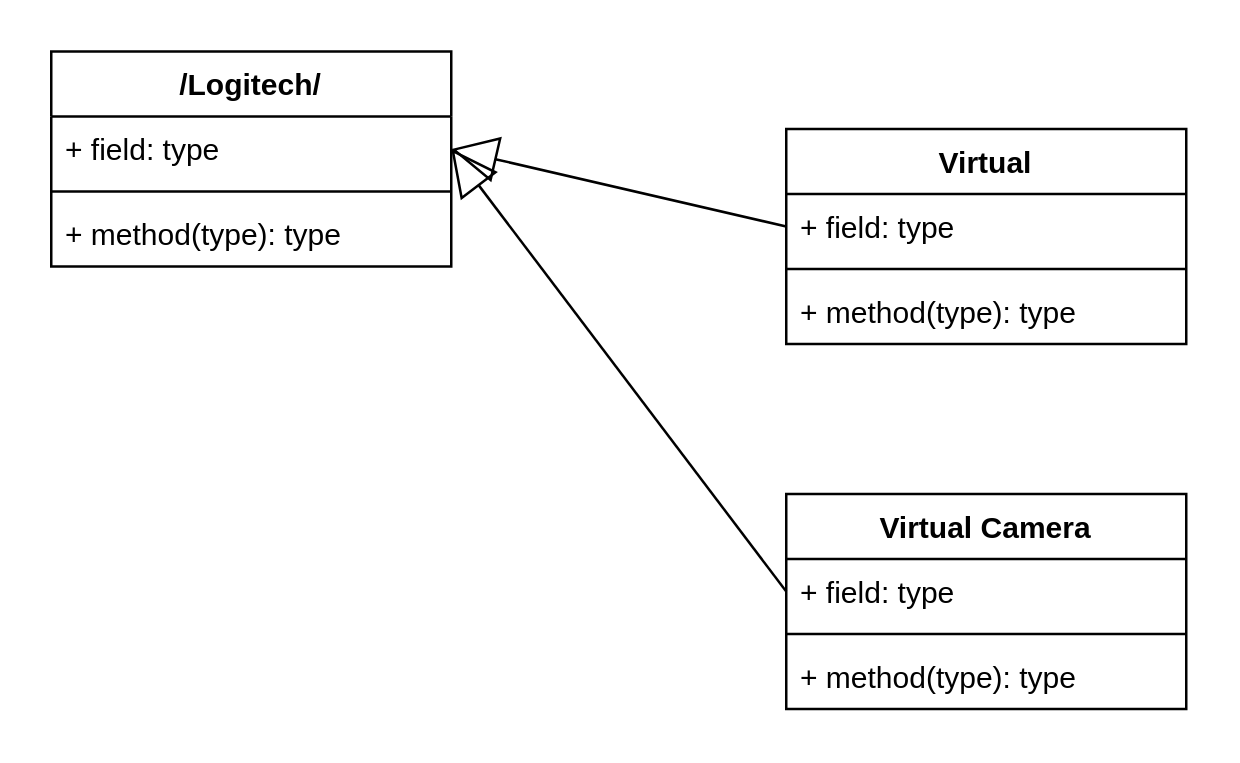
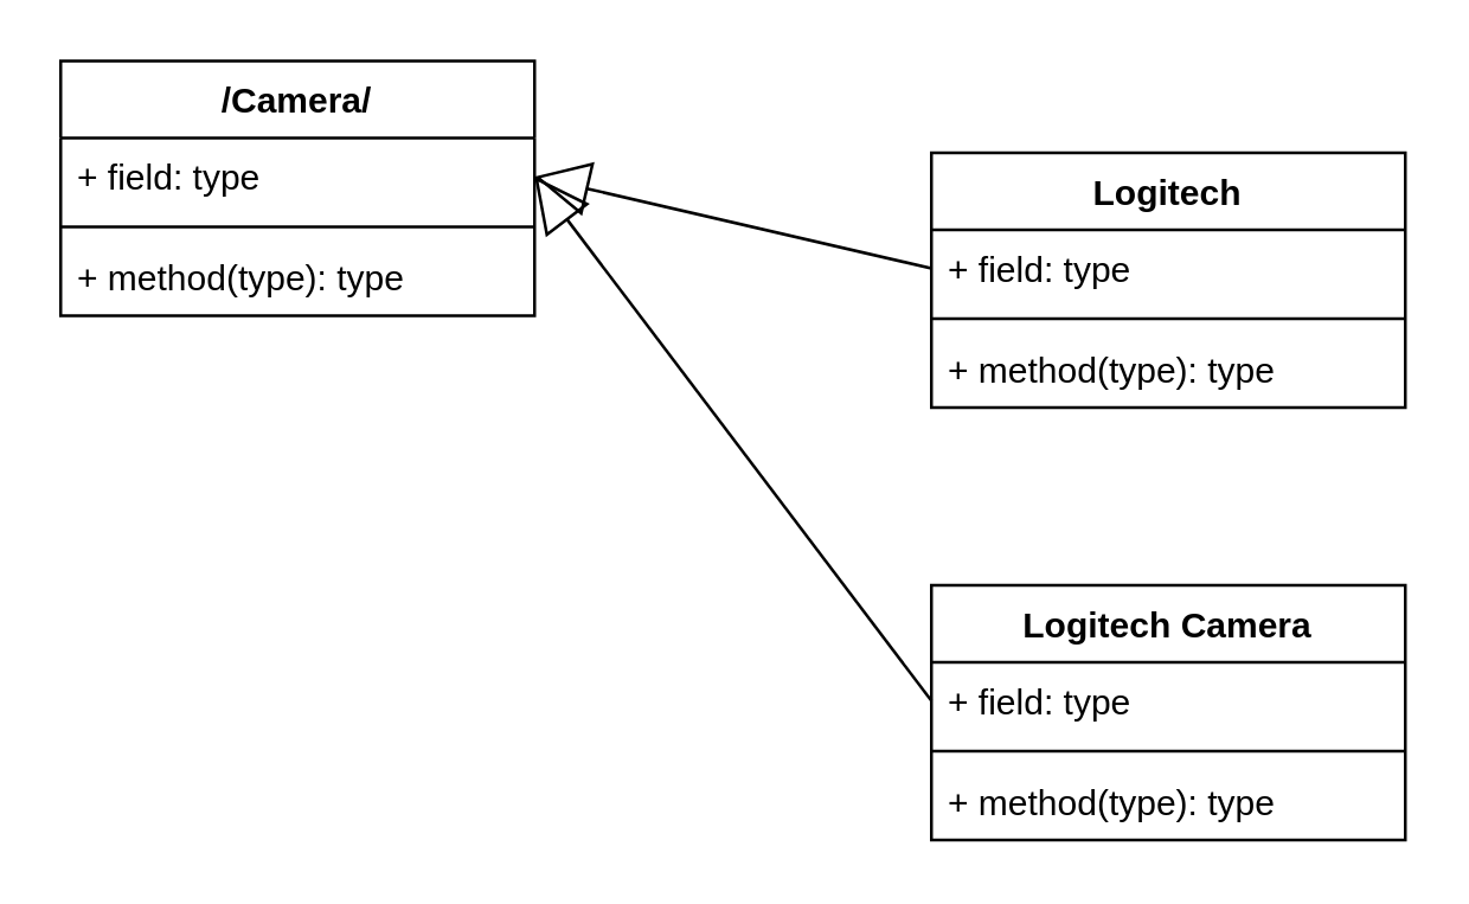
  <mxCell id="0" />
  <mxCell id="1" parent="0" />
- <mxCell id="2" value="/Logitech/" style="swimlane;fontStyle=1;align=center;verticalAlign=top;childLayout=stackLayout;horizontal=1;startSize=26;horizontalStack=0;resizeParent=1;resizeParentMax=0;resizeLast=0;collapsible=1;marginBottom=0;" vertex="1" parent="1"><mxGeometry x="20" y="20" width="160" height="86" as="geometry"><mxRectangle x="190" y="350" width="90" height="26" as="alternateBounds" /></mxGeometry></mxCell>
+ <mxCell id="2" value="/Camera/" style="swimlane;fontStyle=1;align=center;verticalAlign=top;childLayout=stackLayout;horizontal=1;startSize=26;horizontalStack=0;resizeParent=1;resizeParentMax=0;resizeLast=0;collapsible=1;marginBottom=0;" vertex="1" parent="1"><mxGeometry x="20" y="20" width="160" height="86" as="geometry"><mxRectangle x="190" y="350" width="90" height="26" as="alternateBounds" /></mxGeometry></mxCell>
  <mxCell id="3" value="+ field: type" style="text;strokeColor=none;fillColor=none;align=left;verticalAlign=top;spacingLeft=4;spacingRight=4;overflow=hidden;rotatable=0;points=[[0,0.5],[1,0.5]];portConstraint=eastwest;" vertex="1" parent="2"><mxGeometry y="26" width="160" height="26" as="geometry" /></mxCell>
  <mxCell id="4" value="" style="line;strokeWidth=1;fillColor=none;align=left;verticalAlign=middle;spacingTop=-1;spacingLeft=3;spacingRight=3;rotatable=0;labelPosition=right;points=[];portConstraint=eastwest;" vertex="1" parent="2"><mxGeometry y="52" width="160" height="8" as="geometry" /></mxCell>
  <mxCell id="5" value="+ method(type): type" style="text;strokeColor=none;fillColor=none;align=left;verticalAlign=top;spacingLeft=4;spacingRight=4;overflow=hidden;rotatable=0;points=[[0,0.5],[1,0.5]];portConstraint=eastwest;" vertex="1" parent="2"><mxGeometry y="60" width="160" height="26" as="geometry" /></mxCell>
- <mxCell id="6" value="Virtual Camera" style="swimlane;fontStyle=1;align=center;verticalAlign=top;childLayout=stackLayout;horizontal=1;startSize=26;horizontalStack=0;resizeParent=1;resizeParentMax=0;resizeLast=0;collapsible=1;marginBottom=0;" vertex="1" parent="1"><mxGeometry x="314" y="197" width="160" height="86" as="geometry" /></mxCell>
+ <mxCell id="6" value="Logitech Camera" style="swimlane;fontStyle=1;align=center;verticalAlign=top;childLayout=stackLayout;horizontal=1;startSize=26;horizontalStack=0;resizeParent=1;resizeParentMax=0;resizeLast=0;collapsible=1;marginBottom=0;" vertex="1" parent="1"><mxGeometry x="314" y="197" width="160" height="86" as="geometry" /></mxCell>
  <mxCell id="7" value="+ field: type" style="text;strokeColor=none;fillColor=none;align=left;verticalAlign=top;spacingLeft=4;spacingRight=4;overflow=hidden;rotatable=0;points=[[0,0.5],[1,0.5]];portConstraint=eastwest;" vertex="1" parent="6"><mxGeometry y="26" width="160" height="26" as="geometry" /></mxCell>
  <mxCell id="8" value="" style="line;strokeWidth=1;fillColor=none;align=left;verticalAlign=middle;spacingTop=-1;spacingLeft=3;spacingRight=3;rotatable=0;labelPosition=right;points=[];portConstraint=eastwest;" vertex="1" parent="6"><mxGeometry y="52" width="160" height="8" as="geometry" /></mxCell>
  <mxCell id="9" value="+ method(type): type" style="text;strokeColor=none;fillColor=none;align=left;verticalAlign=top;spacingLeft=4;spacingRight=4;overflow=hidden;rotatable=0;points=[[0,0.5],[1,0.5]];portConstraint=eastwest;" vertex="1" parent="6"><mxGeometry y="60" width="160" height="26" as="geometry" /></mxCell>
- <mxCell id="10" value="Virtual" style="swimlane;fontStyle=1;align=center;verticalAlign=top;childLayout=stackLayout;horizontal=1;startSize=26;horizontalStack=0;resizeParent=1;resizeParentMax=0;resizeLast=0;collapsible=1;marginBottom=0;" vertex="1" parent="1"><mxGeometry x="314" y="51" width="160" height="86" as="geometry" /></mxCell>
+ <mxCell id="10" value="Logitech" style="swimlane;fontStyle=1;align=center;verticalAlign=top;childLayout=stackLayout;horizontal=1;startSize=26;horizontalStack=0;resizeParent=1;resizeParentMax=0;resizeLast=0;collapsible=1;marginBottom=0;" vertex="1" parent="1"><mxGeometry x="314" y="51" width="160" height="86" as="geometry" /></mxCell>
  <mxCell id="11" value="+ field: type" style="text;strokeColor=none;fillColor=none;align=left;verticalAlign=top;spacingLeft=4;spacingRight=4;overflow=hidden;rotatable=0;points=[[0,0.5],[1,0.5]];portConstraint=eastwest;" vertex="1" parent="10"><mxGeometry y="26" width="160" height="26" as="geometry" /></mxCell>
  <mxCell id="12" value="" style="line;strokeWidth=1;fillColor=none;align=left;verticalAlign=middle;spacingTop=-1;spacingLeft=3;spacingRight=3;rotatable=0;labelPosition=right;points=[];portConstraint=eastwest;" vertex="1" parent="10"><mxGeometry y="52" width="160" height="8" as="geometry" /></mxCell>
  <mxCell id="13" value="+ method(type): type" style="text;strokeColor=none;fillColor=none;align=left;verticalAlign=top;spacingLeft=4;spacingRight=4;overflow=hidden;rotatable=0;points=[[0,0.5],[1,0.5]];portConstraint=eastwest;" vertex="1" parent="10"><mxGeometry y="60" width="160" height="26" as="geometry" /></mxCell>
  <mxCell id="14" value="" style="endArrow=block;endSize=16;endFill=0;html=1;exitX=0;exitY=0.5;exitDx=0;exitDy=0;entryX=1;entryY=0.5;entryDx=0;entryDy=0;" edge="1" parent="1" source="11" target="3"><mxGeometry y="-19" width="160" relative="1" as="geometry"><mxPoint x="144" y="-199" as="sourcePoint" /><mxPoint x="64" y="-313" as="targetPoint" /><mxPoint as="offset" /></mxGeometry></mxCell>
  <mxCell id="15" value="" style="endArrow=block;endSize=16;endFill=0;html=1;entryX=1;entryY=0.5;entryDx=0;entryDy=0;exitX=0;exitY=0.5;exitDx=0;exitDy=0;" edge="1" parent="1" source="7" target="3"><mxGeometry width="160" relative="1" as="geometry"><mxPoint x="-86" y="-159" as="sourcePoint" /><mxPoint x="74" y="-159" as="targetPoint" /></mxGeometry></mxCell>
